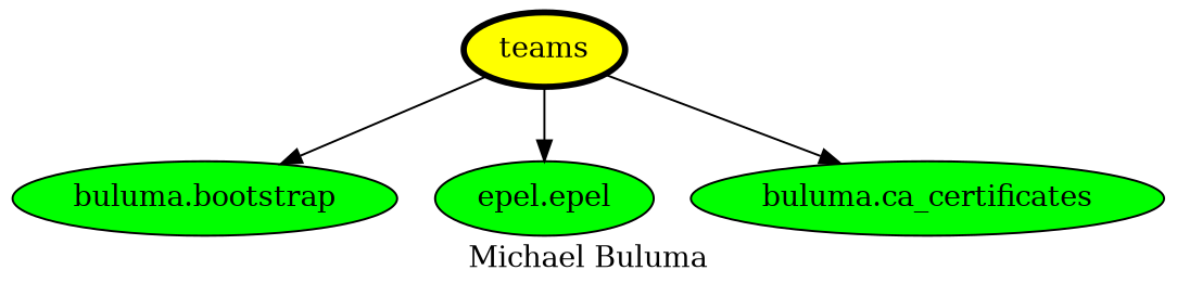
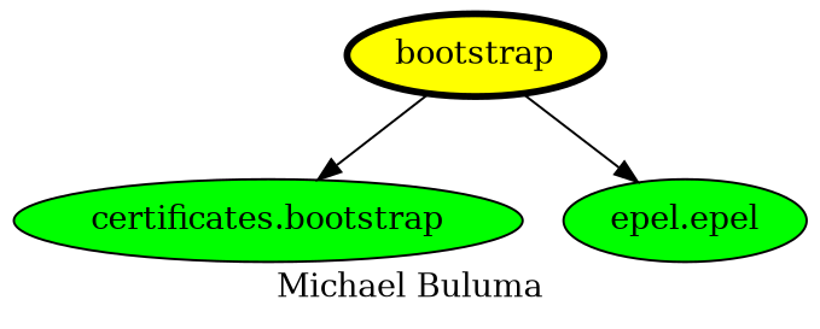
  digraph {
    label="Michael Buluma"
    node [fillcolor=green style=filled]
-   teams [fillcolor=yellow penwidth=3]
-   "buluma.bootstrap"
+   teams [fillcolor=yellow penwidth=3 label=bootstrap]
+   "buluma.bootstrap" [label="certificates.bootstrap"]
    n3 [label="epel.epel"]
-   "buluma.ca_certificates"
    teams -> "buluma.bootstrap"
    teams -> n3
-   teams -> "buluma.ca_certificates"
  }
